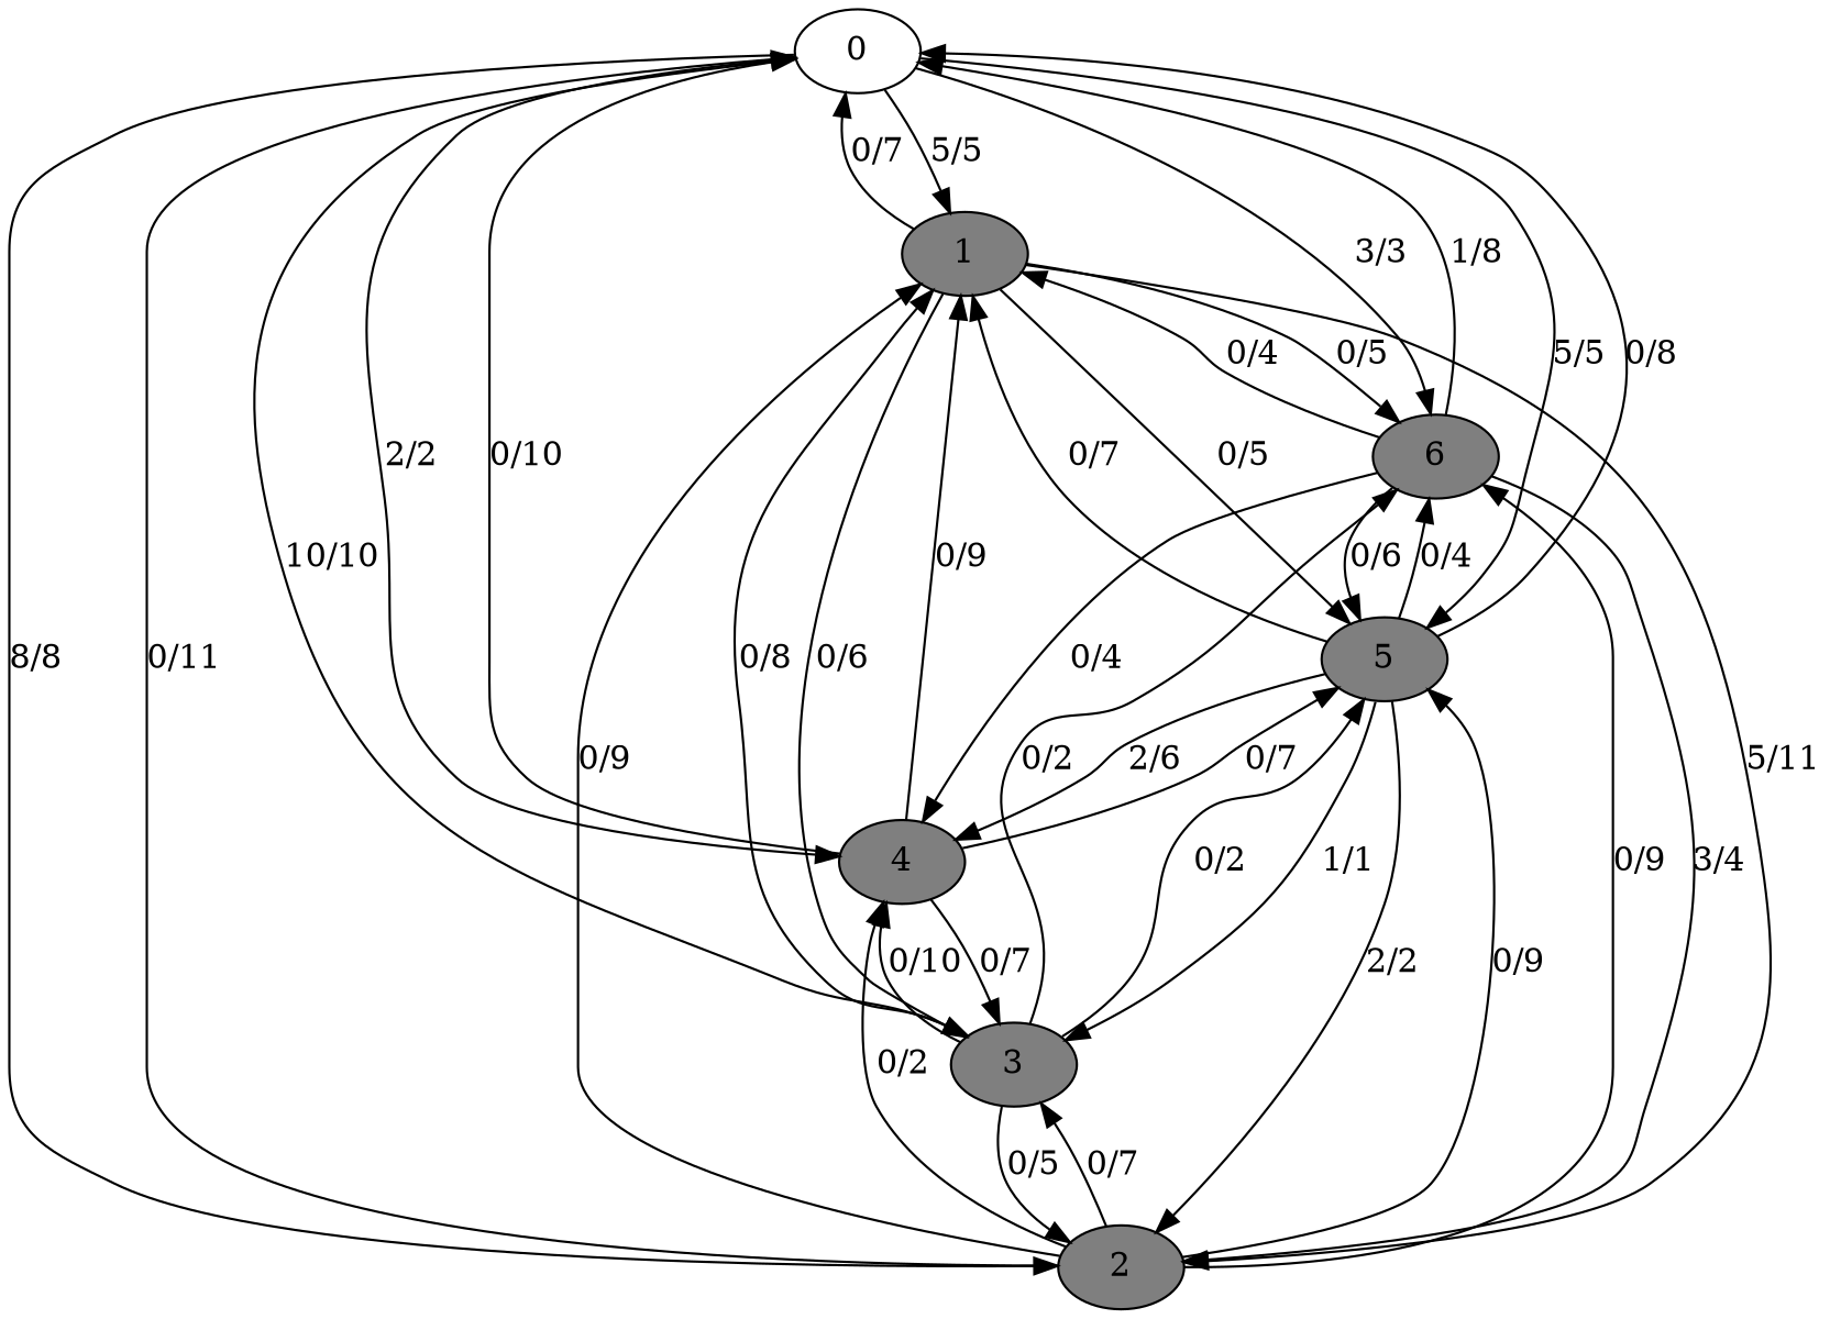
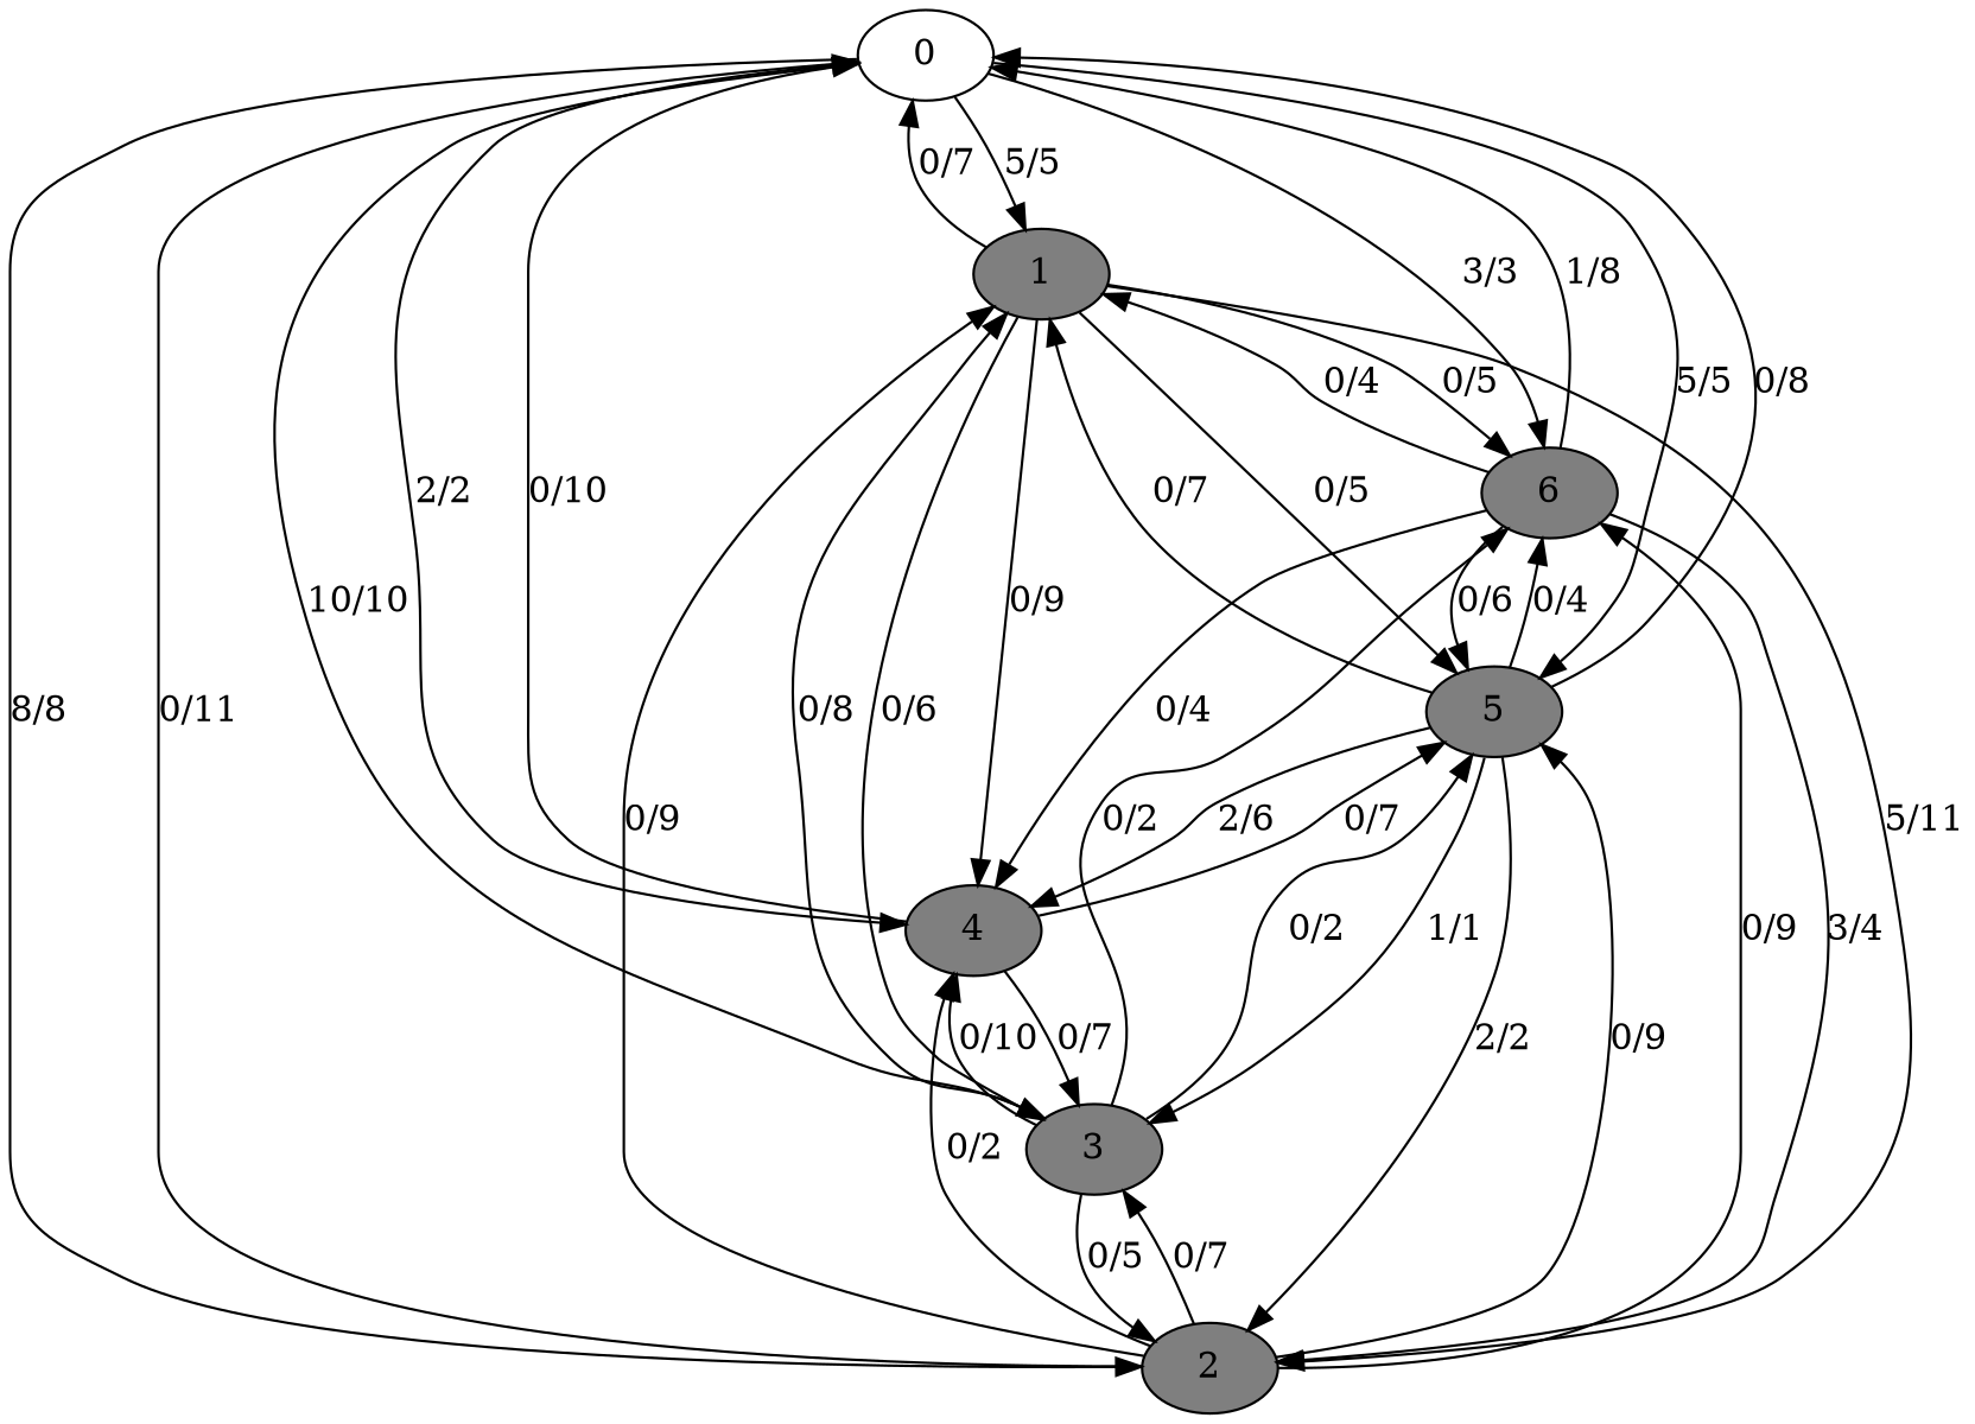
  digraph {
    node [fillcolor=grey50 style=filled]
    0 [fillcolor=grey100]
    1
    2
    3
    4
    5
    6
    0 -> 1 [label="5/5"]
    0 -> 2 [label="8/8"]
    0 -> 3 [label="10/10"]
    0 -> 4 [label="2/2"]
    0 -> 5 [label="5/5"]
    0 -> 6 [label="3/3"]
    1 -> 0 [label="0/7"]
    1 -> 2 [label="5/11"]
    1 -> 3 [label="0/6"]
    1 -> 5 [label="0/5"]
    1 -> 6 [label="0/5"]
    2 -> 0 [label="0/11"]
    2 -> 1 [label="0/9"]
    2 -> 3 [label="0/7"]
    2 -> 4 [label="0/2"]
    2 -> 5 [label="0/9"]
    2 -> 6 [label="0/9"]
    3 -> 1 [label="0/8"]
    3 -> 2 [label="0/5"]
    3 -> 4 [label="0/10"]
    3 -> 5 [label="0/2"]
    3 -> 6 [label="0/2"]
    4 -> 0 [label="0/10"]
-   4 -> 1 [label="0/9"]
+   1 -> 4 [label="0/9"]
    4 -> 3 [label="0/7"]
    4 -> 5 [label="0/7"]
    5 -> 0 [label="0/8"]
    5 -> 1 [label="0/7"]
    5 -> 2 [label="2/2"]
    5 -> 3 [label="1/1"]
    5 -> 4 [label="2/6"]
    5 -> 6 [label="0/4"]
    6 -> 0 [label="1/8"]
    6 -> 1 [label="0/4"]
    6 -> 2 [label="3/4"]
    6 -> 4 [label="0/4"]
    6 -> 5 [label="0/6"]
  }
